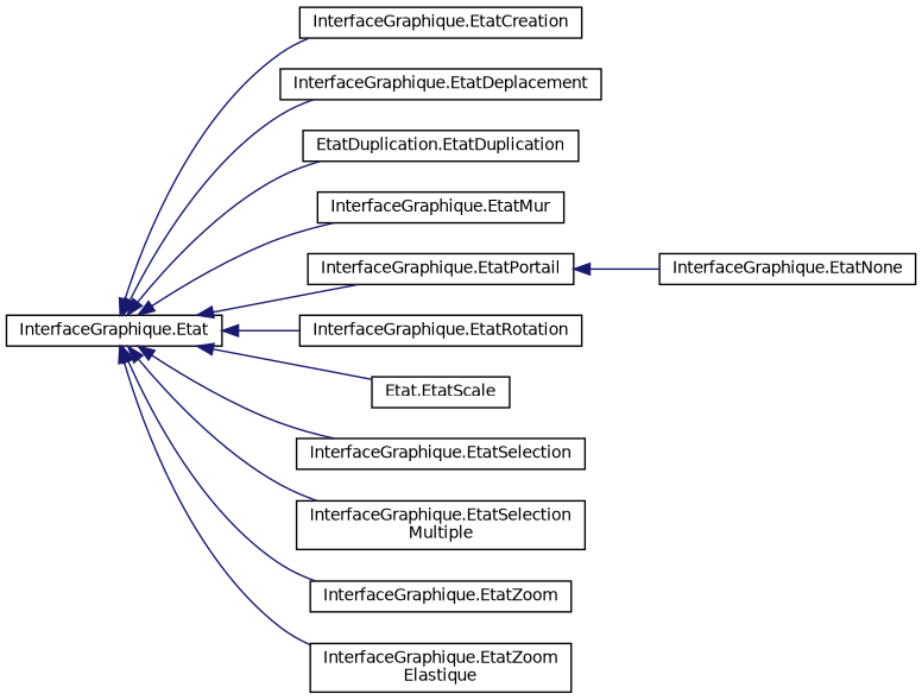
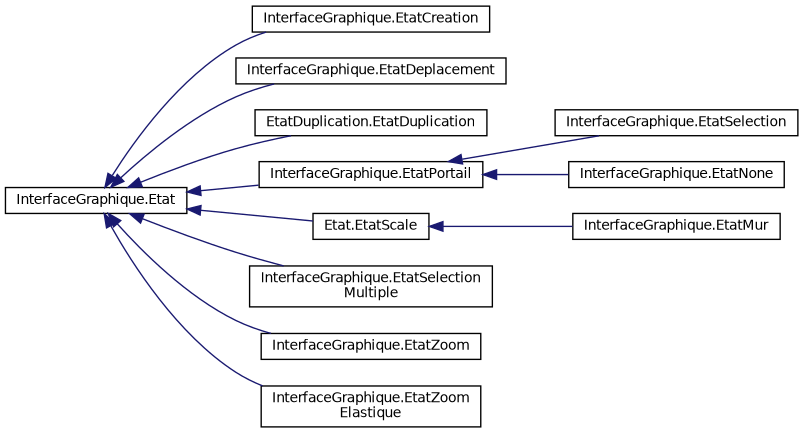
  digraph {
    rankdir=LR
    node [color=black fillcolor=white fontname=Helvetica fontsize=10 shape=record style=filled]
    edge [color=midnightblue dir=back fontname=Helvetica fontsize=10 labelfontname=Helvetica labelfontsize=10 style=solid]
    n1 [height=0.2 label="InterfaceGraphique.Etat" width=0.4]
    n2 [height=0.2 label="InterfaceGraphique.EtatCreation" width=0.4]
    n3 [height=0.2 label="InterfaceGraphique.EtatDeplacement" width=0.4]
    n4 [height=0.2 label="EtatDuplication.EtatDuplication" width=0.4]
    n5 [height=0.2 label="InterfaceGraphique.EtatMur" width=0.4]
    n6 [height=0.2 label="InterfaceGraphique.EtatPortail" width=0.4]
-   n7 [height=0.2 label="InterfaceGraphique.EtatRotation" width=0.4]
    n8 [height=0.2 label="Etat.EtatScale" width=0.4]
    n9 [height=0.2 label="InterfaceGraphique.EtatSelection" width=0.4]
    n10 [height=0.2 label="InterfaceGraphique.EtatSelection\lMultiple" width=0.4]
    n11 [height=0.2 label="InterfaceGraphique.EtatZoom" width=0.4]
    n12 [height=0.2 label="InterfaceGraphique.EtatZoom\lElastique" width=0.4]
    n13 [height=0.2 label="InterfaceGraphique.EtatNone" width=0.4]
    n1 -> n2
    n1 -> n3
    n1 -> n4
-   n1 -> n5
+   n8 -> n5
    n1 -> n6
-   n1 -> n7
    n1 -> n8
-   n1 -> n9
+   n6 -> n9
    n1 -> n10
    n1 -> n11
    n1 -> n12
    n6 -> n13
  }
